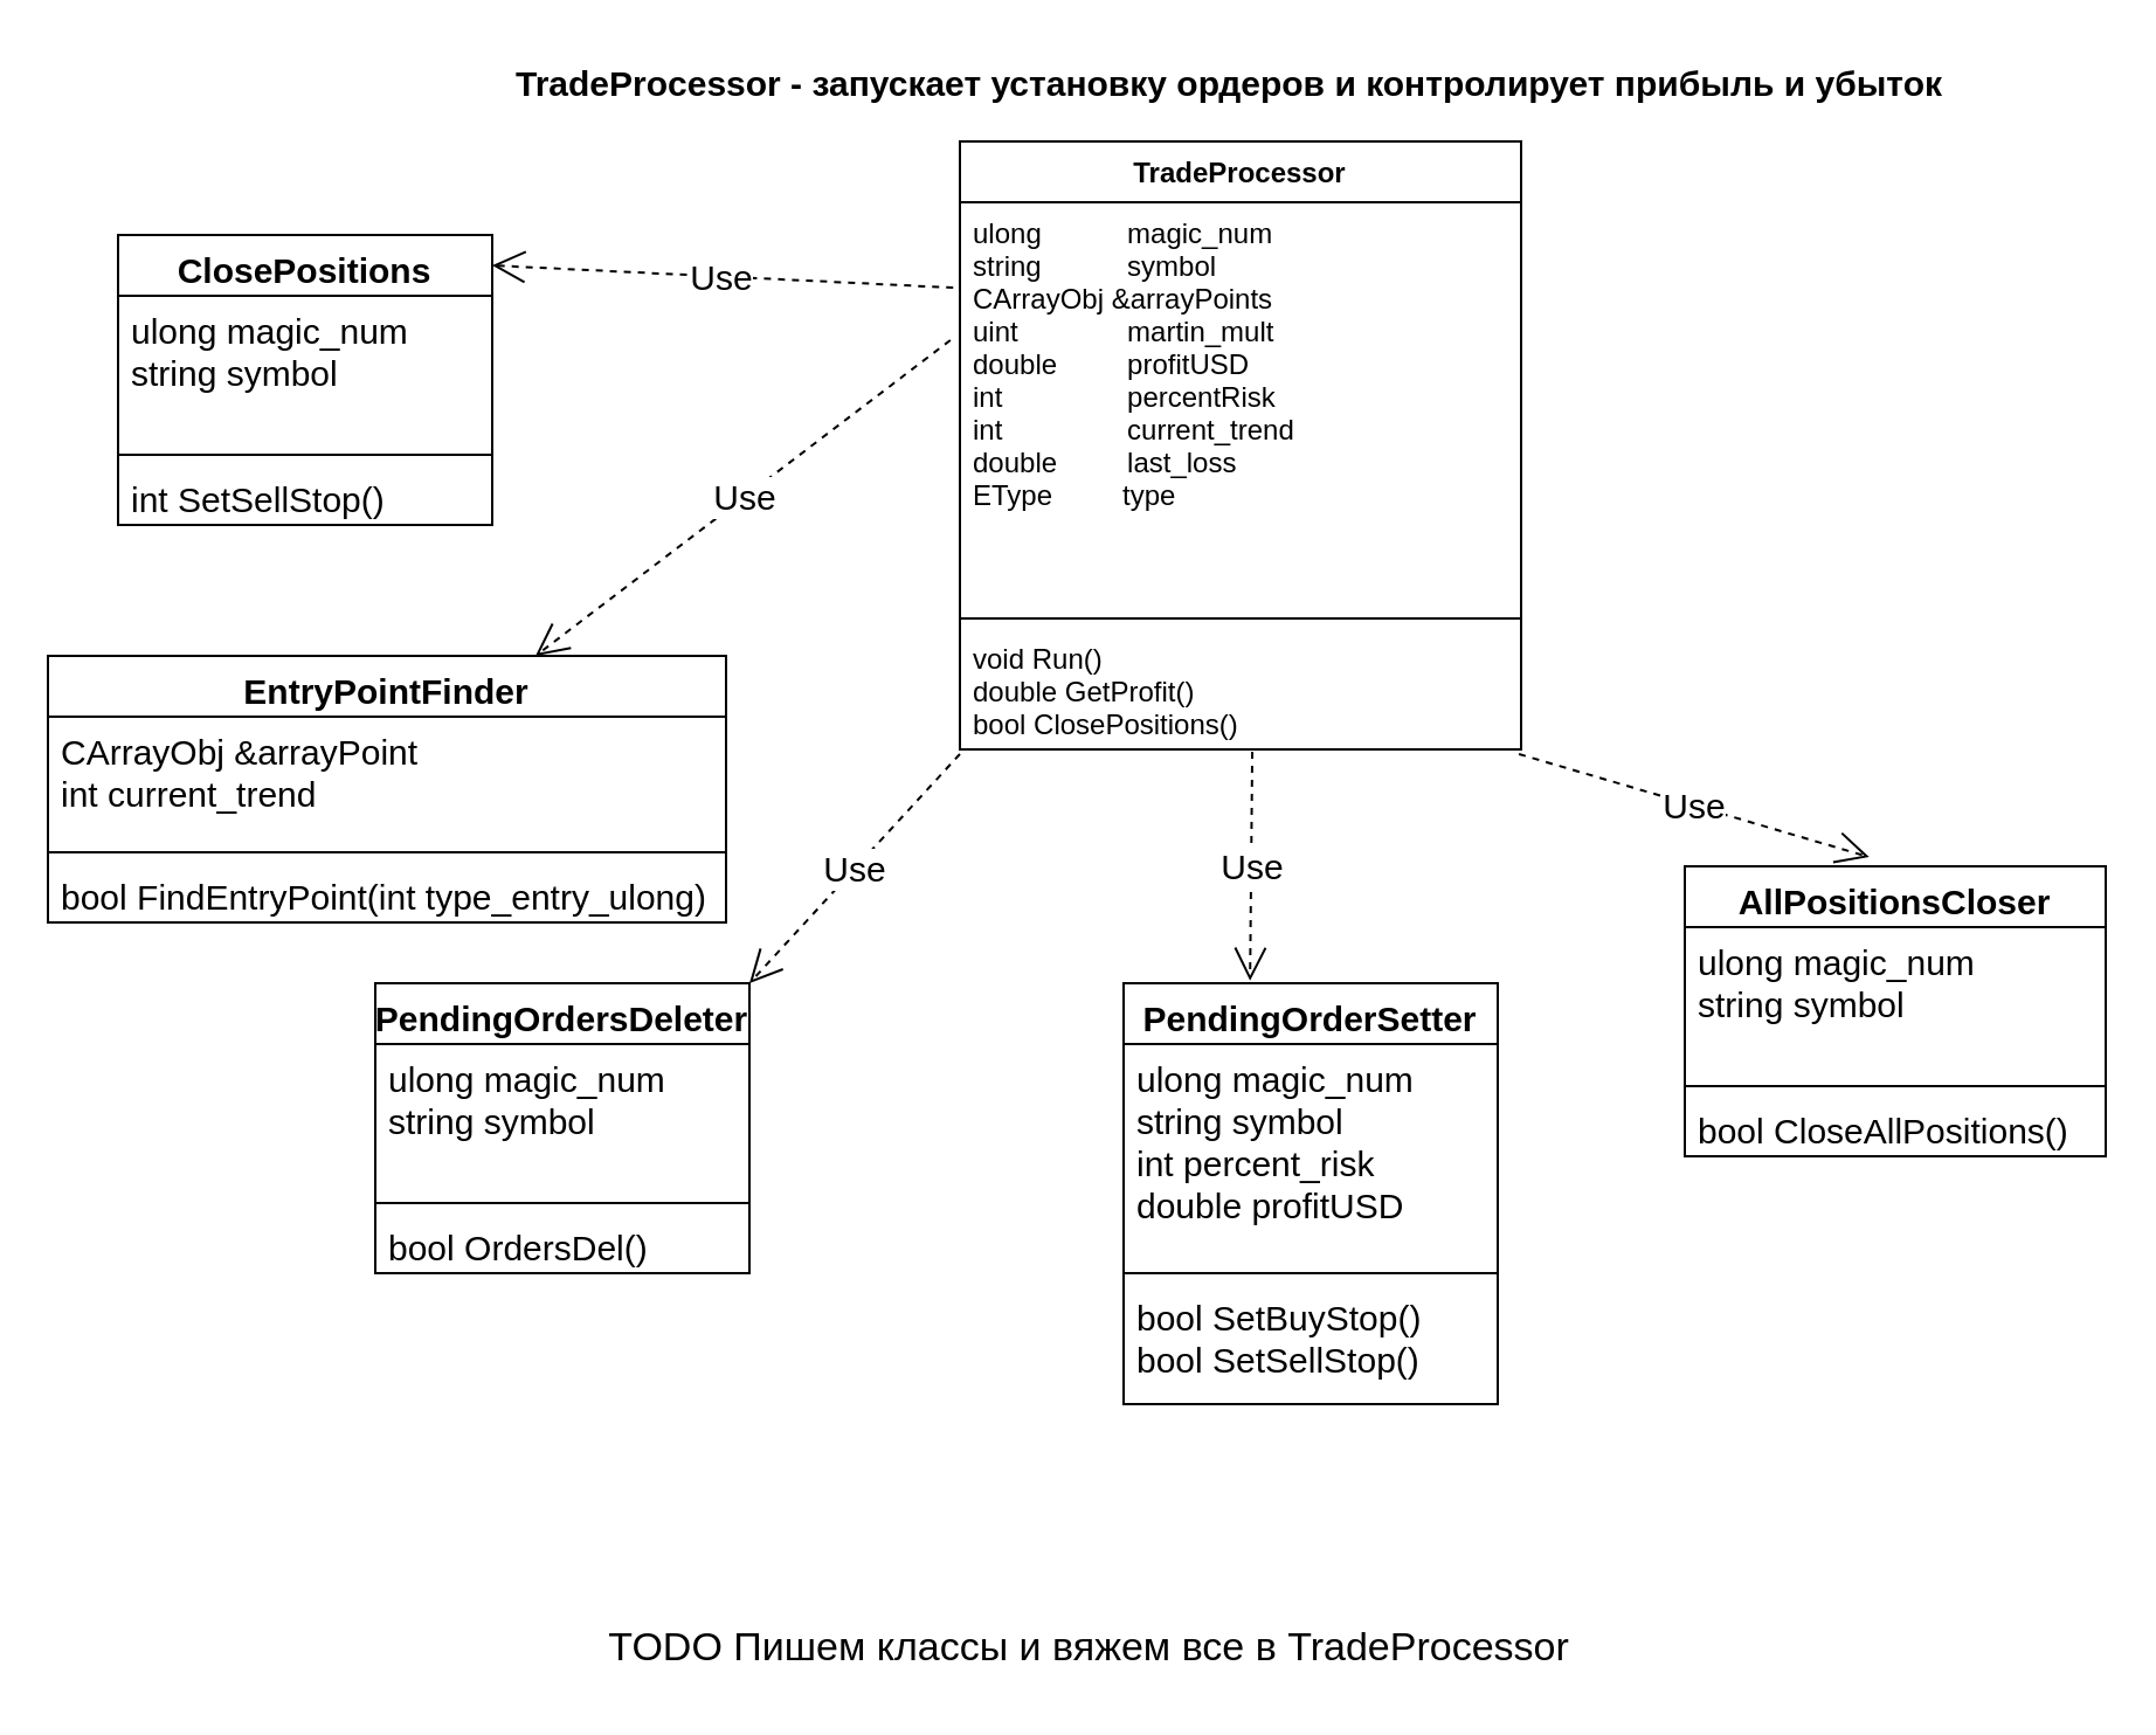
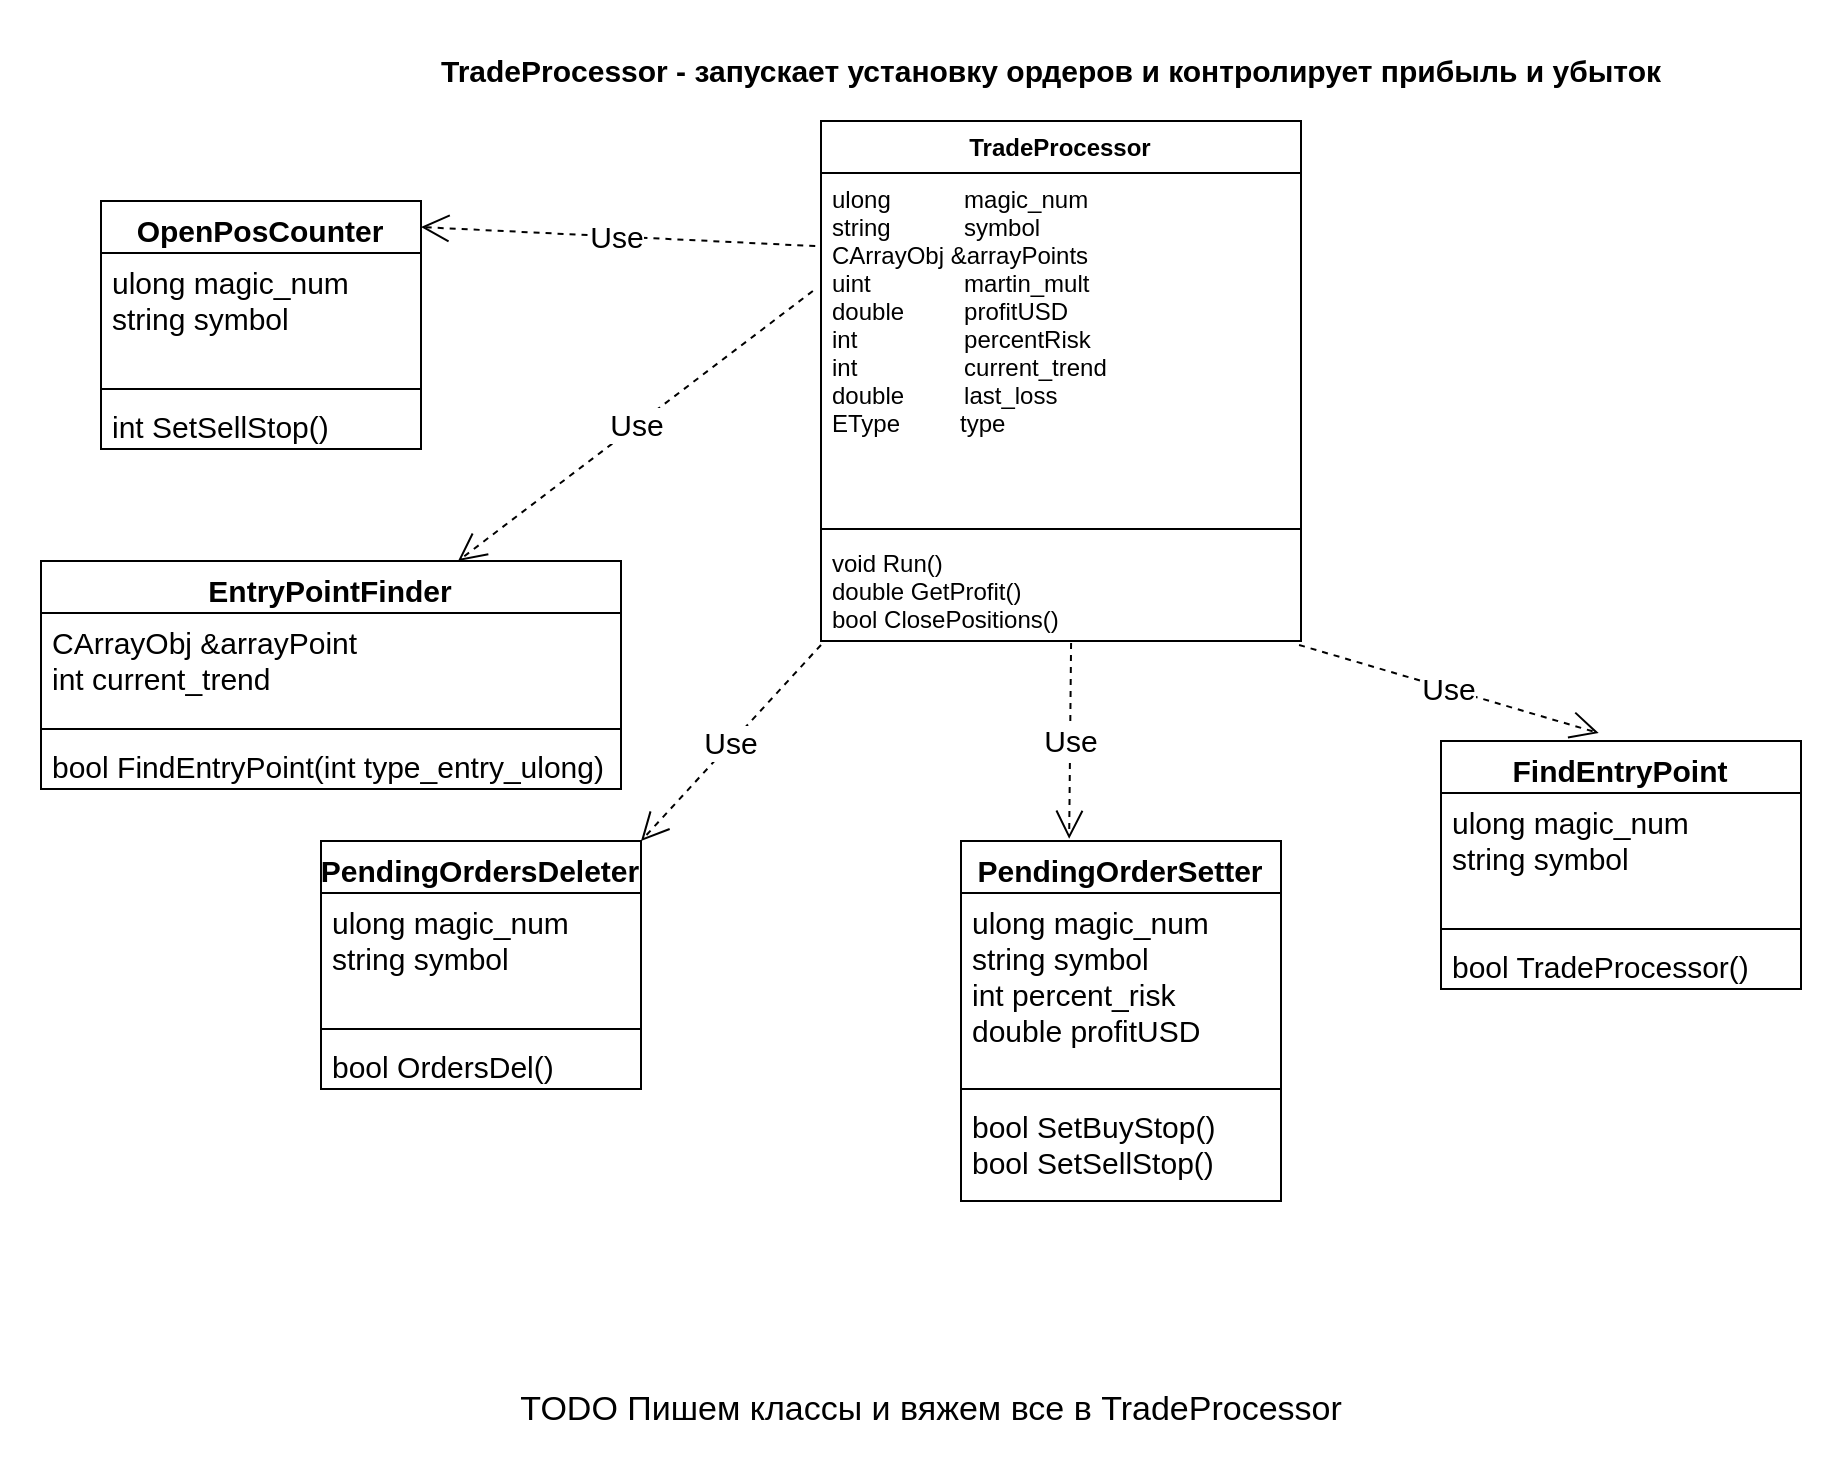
  <mxCell id="0" />
  <mxCell id="1" parent="0" />
  <mxCell id="2" value="TradeProcessor - запускает установку ордеров и контролирует прибыль и убыток" style="text;html=1;align=center;verticalAlign=middle;resizable=0;points=[];autosize=1;strokeColor=none;fillColor=none;fontSize=15;fontStyle=1" parent="1" vertex="1"><mxGeometry x="210" width="630" height="30" as="geometry" y="20" /></mxCell>
  <mxCell id="3" value="TradeProcessor" style="swimlane;fontStyle=1;align=center;verticalAlign=top;childLayout=stackLayout;horizontal=1;startSize=26;horizontalStack=0;resizeParent=1;resizeParentMax=0;resizeLast=0;collapsible=1;marginBottom=0;" parent="1" vertex="1"><mxGeometry x="410" y="60" width="240" height="260" as="geometry" /></mxCell>
  <mxCell id="4" value="ulong           magic_num&#10;string           symbol&#10;CArrayObj &amp;arrayPoints&#10;uint              martin_mult&#10;double         profitUSD&#10;int                percentRisk&#10;int                current_trend&#10;double         last_loss&#10;EType         type" style="text;strokeColor=none;fillColor=none;align=left;verticalAlign=top;spacingLeft=4;spacingRight=4;overflow=hidden;rotatable=0;points=[[0,0.5],[1,0.5]];portConstraint=eastwest;" parent="3" vertex="1"><mxGeometry y="26" width="240" height="174" as="geometry" /></mxCell>
  <mxCell id="5" value="" style="line;strokeWidth=1;fillColor=none;align=left;verticalAlign=middle;spacingTop=-1;spacingLeft=3;spacingRight=3;rotatable=0;labelPosition=right;points=[];portConstraint=eastwest;strokeColor=inherit;" parent="3" vertex="1"><mxGeometry y="200" width="240" height="8" as="geometry" /></mxCell>
  <mxCell id="6" value="void Run()&#10;double GetProfit()&#10;bool ClosePositions()" style="text;strokeColor=none;fillColor=none;align=left;verticalAlign=top;spacingLeft=4;spacingRight=4;overflow=hidden;rotatable=0;points=[[0,0.5],[1,0.5]];portConstraint=eastwest;" parent="3" vertex="1"><mxGeometry y="208" width="240" height="52" as="geometry" /></mxCell>
- <mxCell id="7" value="ClosePositions" style="swimlane;fontStyle=1;align=center;verticalAlign=top;childLayout=stackLayout;horizontal=1;startSize=26;horizontalStack=0;resizeParent=1;resizeParentMax=0;resizeLast=0;collapsible=1;marginBottom=0;fontSize=15;" parent="1" vertex="1"><mxGeometry x="50" y="100" width="160" height="124" as="geometry" /></mxCell>
+ <mxCell id="7" value="OpenPosCounter" style="swimlane;fontStyle=1;align=center;verticalAlign=top;childLayout=stackLayout;horizontal=1;startSize=26;horizontalStack=0;resizeParent=1;resizeParentMax=0;resizeLast=0;collapsible=1;marginBottom=0;fontSize=15;" parent="1" vertex="1"><mxGeometry x="50" y="100" width="160" height="124" as="geometry" /></mxCell>
  <mxCell id="8" value="ulong magic_num&#10;string symbol" style="text;strokeColor=none;fillColor=none;align=left;verticalAlign=top;spacingLeft=4;spacingRight=4;overflow=hidden;rotatable=0;points=[[0,0.5],[1,0.5]];portConstraint=eastwest;fontSize=15;" parent="7" vertex="1"><mxGeometry y="26" width="160" height="64" as="geometry" /></mxCell>
  <mxCell id="9" value="" style="line;strokeWidth=1;fillColor=none;align=left;verticalAlign=middle;spacingTop=-1;spacingLeft=3;spacingRight=3;rotatable=0;labelPosition=right;points=[];portConstraint=eastwest;strokeColor=inherit;fontSize=15;" parent="7" vertex="1"><mxGeometry y="90" width="160" height="8" as="geometry" /></mxCell>
  <mxCell id="10" value="int SetSellStop()" style="text;strokeColor=none;fillColor=none;align=left;verticalAlign=top;spacingLeft=4;spacingRight=4;overflow=hidden;rotatable=0;points=[[0,0.5],[1,0.5]];portConstraint=eastwest;fontSize=15;" parent="7" vertex="1"><mxGeometry y="98" width="160" height="26" as="geometry" /></mxCell>
  <mxCell id="11" value="Use" style="endArrow=open;endSize=12;dashed=1;html=1;rounded=0;fontSize=15;exitX=-0.012;exitY=0.21;exitDx=0;exitDy=0;exitPerimeter=0;entryX=1;entryY=0.105;entryDx=0;entryDy=0;entryPerimeter=0;" parent="1" source="4" target="7" edge="1"><mxGeometry width="160" relative="1" as="geometry"><mxPoint x="420" y="260" as="sourcePoint" /><mxPoint x="580" y="260" as="targetPoint" /></mxGeometry></mxCell>
  <mxCell id="12" value="EntryPointFinder" style="swimlane;fontStyle=1;align=center;verticalAlign=top;childLayout=stackLayout;horizontal=1;startSize=26;horizontalStack=0;resizeParent=1;resizeParentMax=0;resizeLast=0;collapsible=1;marginBottom=0;fontSize=15;" parent="1" vertex="1"><mxGeometry x="20" y="280" width="290" height="114" as="geometry" /></mxCell>
  <mxCell id="13" value="CArrayObj &amp;arrayPoint&#10;int current_trend&#10;" style="text;strokeColor=none;fillColor=none;align=left;verticalAlign=top;spacingLeft=4;spacingRight=4;overflow=hidden;rotatable=0;points=[[0,0.5],[1,0.5]];portConstraint=eastwest;fontSize=15;" parent="12" vertex="1"><mxGeometry y="26" width="290" height="54" as="geometry" /></mxCell>
  <mxCell id="14" value="" style="line;strokeWidth=1;fillColor=none;align=left;verticalAlign=middle;spacingTop=-1;spacingLeft=3;spacingRight=3;rotatable=0;labelPosition=right;points=[];portConstraint=eastwest;strokeColor=inherit;fontSize=15;" parent="12" vertex="1"><mxGeometry y="80" width="290" height="8" as="geometry" /></mxCell>
  <mxCell id="15" value="bool FindEntryPoint(int type_entry_ulong)" style="text;strokeColor=none;fillColor=none;align=left;verticalAlign=top;spacingLeft=4;spacingRight=4;overflow=hidden;rotatable=0;points=[[0,0.5],[1,0.5]];portConstraint=eastwest;fontSize=15;" parent="12" vertex="1"><mxGeometry y="88" width="290" height="26" as="geometry" /></mxCell>
  <mxCell id="16" value="Use" style="endArrow=open;endSize=12;dashed=1;html=1;rounded=0;fontSize=15;exitX=-0.017;exitY=0.339;exitDx=0;exitDy=0;exitPerimeter=0;entryX=0.719;entryY=0;entryDx=0;entryDy=0;entryPerimeter=0;" parent="1" source="4" target="12" edge="1"><mxGeometry width="160" relative="1" as="geometry"><mxPoint x="370" y="330" as="sourcePoint" /><mxPoint x="530" y="330" as="targetPoint" /></mxGeometry></mxCell>
  <mxCell id="17" value="PendingOrdersDeleter" style="swimlane;fontStyle=1;align=center;verticalAlign=top;childLayout=stackLayout;horizontal=1;startSize=26;horizontalStack=0;resizeParent=1;resizeParentMax=0;resizeLast=0;collapsible=1;marginBottom=0;fontSize=15;" parent="1" vertex="1"><mxGeometry x="160" y="420" width="160" height="124" as="geometry" /></mxCell>
  <mxCell id="18" value="ulong magic_num&#10;string symbol" style="text;strokeColor=none;fillColor=none;align=left;verticalAlign=top;spacingLeft=4;spacingRight=4;overflow=hidden;rotatable=0;points=[[0,0.5],[1,0.5]];portConstraint=eastwest;fontSize=15;" parent="17" vertex="1"><mxGeometry y="26" width="160" height="64" as="geometry" /></mxCell>
  <mxCell id="19" value="" style="line;strokeWidth=1;fillColor=none;align=left;verticalAlign=middle;spacingTop=-1;spacingLeft=3;spacingRight=3;rotatable=0;labelPosition=right;points=[];portConstraint=eastwest;strokeColor=inherit;fontSize=15;" parent="17" vertex="1"><mxGeometry y="90" width="160" height="8" as="geometry" /></mxCell>
  <mxCell id="20" value="bool OrdersDel()" style="text;strokeColor=none;fillColor=none;align=left;verticalAlign=top;spacingLeft=4;spacingRight=4;overflow=hidden;rotatable=0;points=[[0,0.5],[1,0.5]];portConstraint=eastwest;fontSize=15;" parent="17" vertex="1"><mxGeometry y="98" width="160" height="26" as="geometry" /></mxCell>
  <mxCell id="21" value="Use" style="endArrow=open;endSize=12;dashed=1;html=1;rounded=0;fontSize=15;exitX=0;exitY=1.038;exitDx=0;exitDy=0;exitPerimeter=0;entryX=1;entryY=0;entryDx=0;entryDy=0;" parent="1" source="6" target="17" edge="1"><mxGeometry width="160" relative="1" as="geometry"><mxPoint x="420" y="360" as="sourcePoint" /><mxPoint x="580" y="360" as="targetPoint" /></mxGeometry></mxCell>
  <mxCell id="22" value="PendingOrderSetter" style="swimlane;fontStyle=1;align=center;verticalAlign=top;childLayout=stackLayout;horizontal=1;startSize=26;horizontalStack=0;resizeParent=1;resizeParentMax=0;resizeLast=0;collapsible=1;marginBottom=0;fontSize=15;" parent="1" vertex="1"><mxGeometry x="480" y="420" width="160" height="180" as="geometry" /></mxCell>
  <mxCell id="23" value="ulong magic_num&#10;string symbol&#10;int percent_risk&#10;double profitUSD" style="text;strokeColor=none;fillColor=none;align=left;verticalAlign=top;spacingLeft=4;spacingRight=4;overflow=hidden;rotatable=0;points=[[0,0.5],[1,0.5]];portConstraint=eastwest;fontSize=15;" parent="22" vertex="1"><mxGeometry y="26" width="160" height="94" as="geometry" /></mxCell>
  <mxCell id="24" value="" style="line;strokeWidth=1;fillColor=none;align=left;verticalAlign=middle;spacingTop=-1;spacingLeft=3;spacingRight=3;rotatable=0;labelPosition=right;points=[];portConstraint=eastwest;strokeColor=inherit;fontSize=15;" parent="22" vertex="1"><mxGeometry y="120" width="160" height="8" as="geometry" /></mxCell>
  <mxCell id="25" value="bool SetBuyStop()&#10;bool SetSellStop()" style="text;strokeColor=none;fillColor=none;align=left;verticalAlign=top;spacingLeft=4;spacingRight=4;overflow=hidden;rotatable=0;points=[[0,0.5],[1,0.5]];portConstraint=eastwest;fontSize=15;" parent="22" vertex="1"><mxGeometry y="128" width="160" height="52" as="geometry" /></mxCell>
  <mxCell id="26" value="Use" style="endArrow=open;endSize=12;dashed=1;html=1;rounded=0;fontSize=15;exitX=0.521;exitY=1.019;exitDx=0;exitDy=0;exitPerimeter=0;entryX=0.338;entryY=-0.006;entryDx=0;entryDy=0;entryPerimeter=0;" parent="1" source="6" target="22" edge="1"><mxGeometry width="160" relative="1" as="geometry"><mxPoint x="420" y="360" as="sourcePoint" /><mxPoint x="580" y="360" as="targetPoint" /></mxGeometry></mxCell>
- <mxCell id="27" value="AllPositionsCloser" style="swimlane;fontStyle=1;align=center;verticalAlign=top;childLayout=stackLayout;horizontal=1;startSize=26;horizontalStack=0;resizeParent=1;resizeParentMax=0;resizeLast=0;collapsible=1;marginBottom=0;fontSize=15;" parent="1" vertex="1"><mxGeometry x="720" y="370" width="180" height="124" as="geometry" /></mxCell>
+ <mxCell id="27" value="FindEntryPoint" style="swimlane;fontStyle=1;align=center;verticalAlign=top;childLayout=stackLayout;horizontal=1;startSize=26;horizontalStack=0;resizeParent=1;resizeParentMax=0;resizeLast=0;collapsible=1;marginBottom=0;fontSize=15;" parent="1" vertex="1"><mxGeometry x="720" y="370" width="180" height="124" as="geometry" /></mxCell>
  <mxCell id="28" value="ulong magic_num&#10;string symbol" style="text;strokeColor=none;fillColor=none;align=left;verticalAlign=top;spacingLeft=4;spacingRight=4;overflow=hidden;rotatable=0;points=[[0,0.5],[1,0.5]];portConstraint=eastwest;fontSize=15;" parent="27" vertex="1"><mxGeometry y="26" width="180" height="64" as="geometry" /></mxCell>
  <mxCell id="29" value="" style="line;strokeWidth=1;fillColor=none;align=left;verticalAlign=middle;spacingTop=-1;spacingLeft=3;spacingRight=3;rotatable=0;labelPosition=right;points=[];portConstraint=eastwest;strokeColor=inherit;fontSize=15;" parent="27" vertex="1"><mxGeometry y="90" width="180" height="8" as="geometry" /></mxCell>
- <mxCell id="30" value="bool CloseAllPositions()" style="text;strokeColor=none;fillColor=none;align=left;verticalAlign=top;spacingLeft=4;spacingRight=4;overflow=hidden;rotatable=0;points=[[0,0.5],[1,0.5]];portConstraint=eastwest;fontSize=15;" parent="27" vertex="1"><mxGeometry y="98" width="180" height="26" as="geometry" /></mxCell>
+ <mxCell id="30" value="bool TradeProcessor()" style="text;strokeColor=none;fillColor=none;align=left;verticalAlign=top;spacingLeft=4;spacingRight=4;overflow=hidden;rotatable=0;points=[[0,0.5],[1,0.5]];portConstraint=eastwest;fontSize=15;" parent="27" vertex="1"><mxGeometry y="98" width="180" height="26" as="geometry" /></mxCell>
  <mxCell id="31" value="Use" style="endArrow=open;endSize=12;dashed=1;html=1;rounded=0;fontSize=15;exitX=0.996;exitY=1.038;exitDx=0;exitDy=0;exitPerimeter=0;entryX=0.438;entryY=-0.032;entryDx=0;entryDy=0;entryPerimeter=0;" parent="1" source="6" target="27" edge="1"><mxGeometry width="160" relative="1" as="geometry"><mxPoint x="420" y="360" as="sourcePoint" /><mxPoint x="580" y="360" as="targetPoint" /></mxGeometry></mxCell>
  <mxCell id="32" value="&lt;font style=&quot;font-size: 17px;&quot;&gt;TODO Пишем классы и вяжем все в TradeProcessor&lt;/font&gt;" style="text;html=1;align=center;verticalAlign=middle;resizable=0;points=[];autosize=1;strokeColor=none;fillColor=none;fontSize=15;" parent="1" vertex="1"><mxGeometry x="250" y="690" width="430" height="30" as="geometry" /></mxCell>
